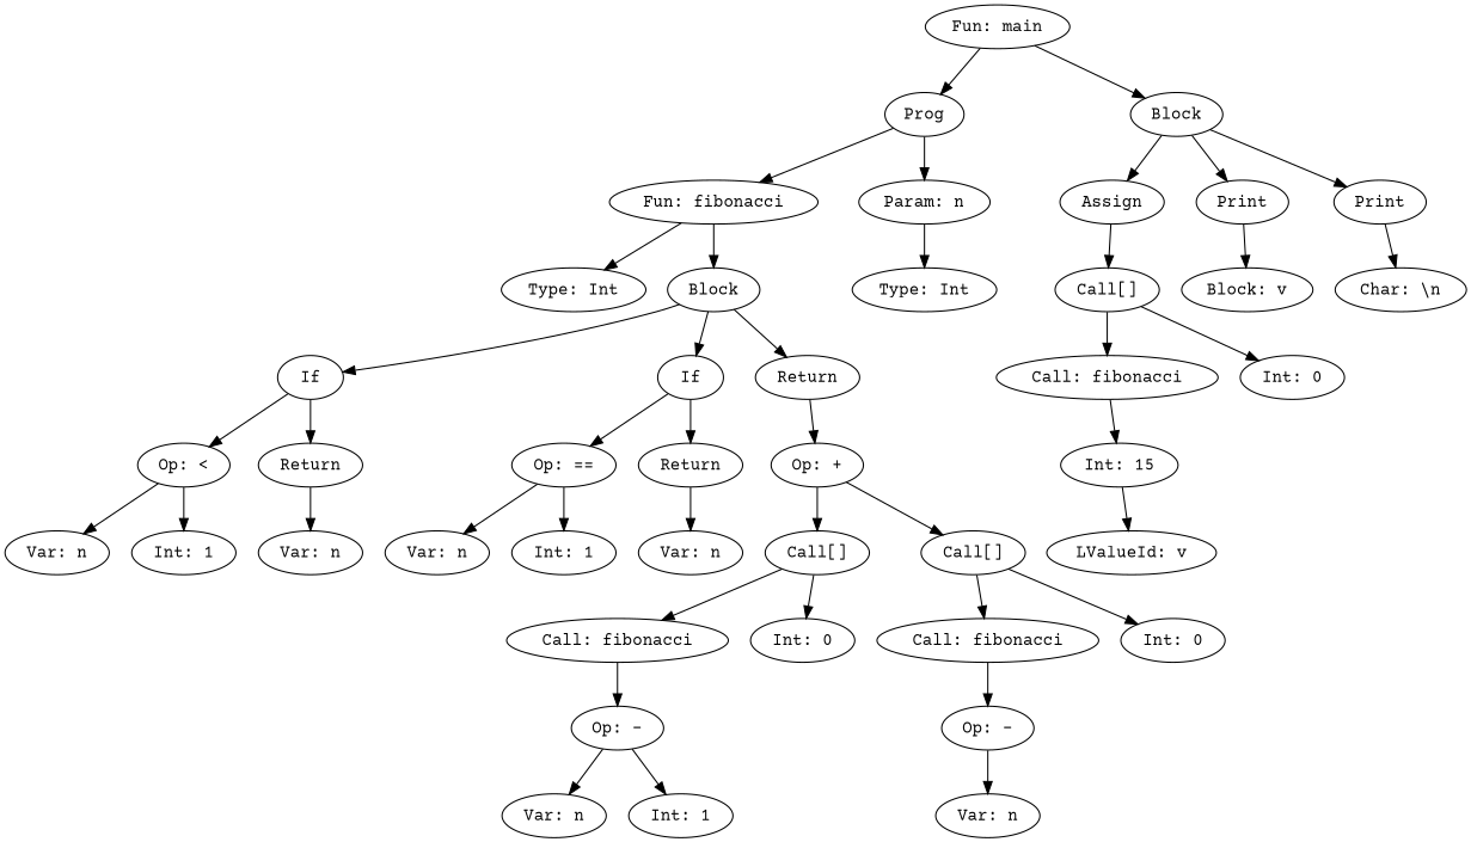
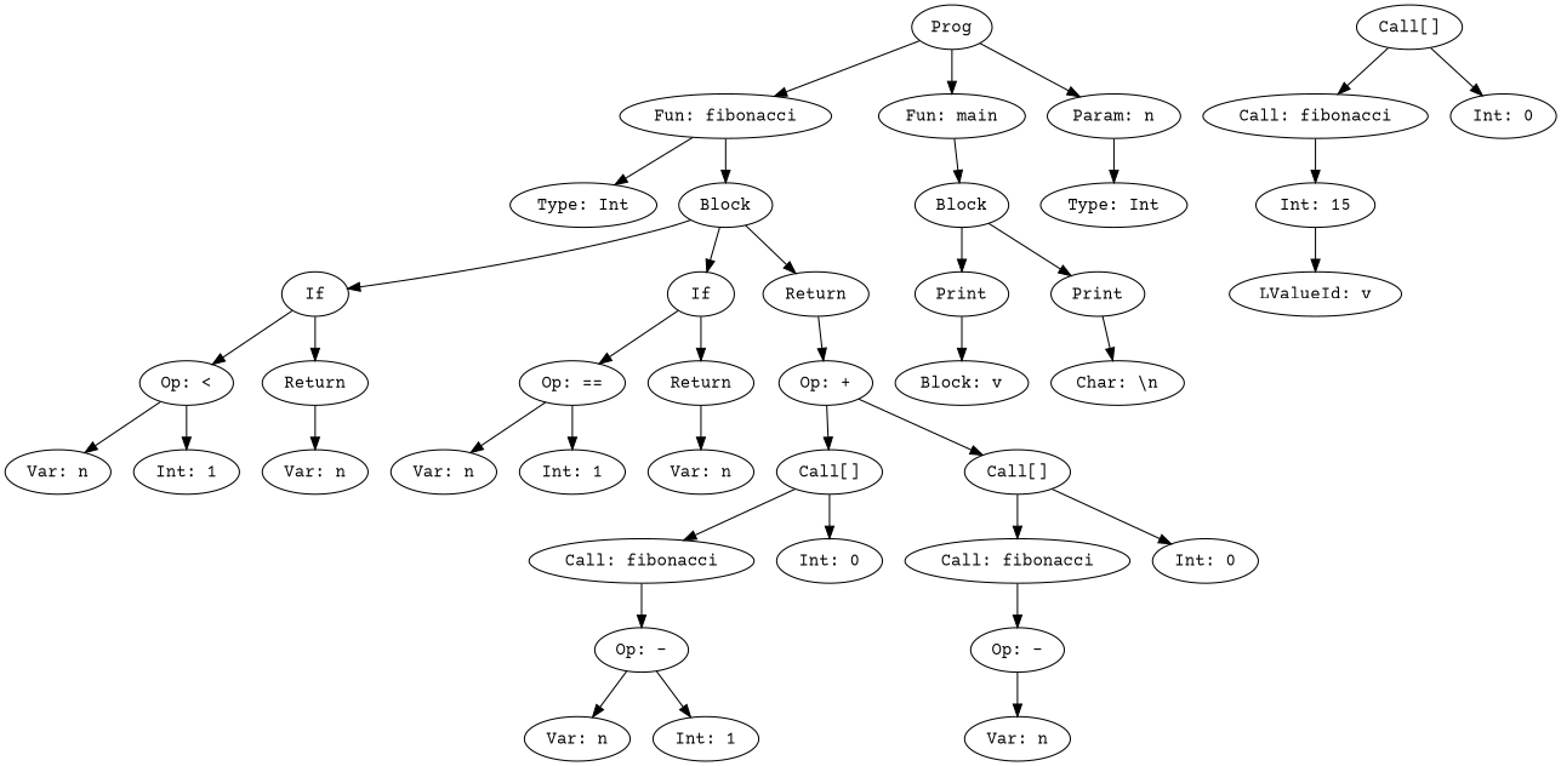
  digraph {
    fontname="Courier Prime"
    node [fontname="Courier Prime"]
    edge [fontname="Courier Prime"]
    n1 [label=Prog]
    n2 [label="Fun: fibonacci"]
    n3 [label="Fun: main"]
    n4 [label="Param: n"]
    n5 [label="Type: Int"]
    n6 [label=Block]
    n7 [label=Block]
    n8 [label="Type: Int"]
    n9 [label=If]
    n10 [label=If]
    n11 [label=Return]
    n12 [label="Op: <"]
    n13 [label=Return]
    n14 [label="Op: =="]
    n15 [label=Return]
    n16 [label="Op: +"]
    n17 [label="Var: n"]
    n18 [label="Int: 1"]
    n19 [label="Var: n"]
    n20 [label="Var: n"]
    n21 [label="Int: 1"]
    n22 [label="Var: n"]
    n23 [label="Call[]"]
    n24 [label="Call[]"]
    n25 [label="Call: fibonacci"]
    n26 [label="Int: 0"]
    n27 [label="Call: fibonacci"]
    n28 [label="Int: 0"]
    n29 [label="Op: -"]
    n30 [label="Var: n"]
    n31 [label="Int: 1"]
    n32 [label="Op: -"]
    n33 [label="Var: n"]
-   n34 [label=Assign]
    n35 [label=Print]
    n36 [label=Print]
    n37 [label="Call[]"]
    n38 [label="Block: v"]
    n39 [label="Char: \\n"]
    n40 [label="LValueId: v"]
    n41 [label="Call: fibonacci"]
    n42 [label="Int: 0"]
    n43 [label="Int: 15"]
    n1 -> n2
-   n3 -> n1
+   n1 -> n3
    n1 -> n4
    n2 -> n5
    n2 -> n6
    n3 -> n7
    n4 -> n8
    n6 -> n9
    n6 -> n10
    n6 -> n11
-   n7 -> n34
    n7 -> n35
    n7 -> n36
    n9 -> n12
    n9 -> n13
    n10 -> n14
    n10 -> n15
    n11 -> n16
    n12 -> n17
    n12 -> n18
    n13 -> n19
    n14 -> n20
    n14 -> n21
    n15 -> n22
    n16 -> n23
    n16 -> n24
    n23 -> n25
    n23 -> n26
    n24 -> n27
    n24 -> n28
    n25 -> n29
    n27 -> n32
    n29 -> n30
    n29 -> n31
    n32 -> n33
-   n34 -> n37
    n35 -> n38
    n36 -> n39
    n37 -> n41
    n37 -> n42
    n41 -> n43
    n43 -> n40
  }
